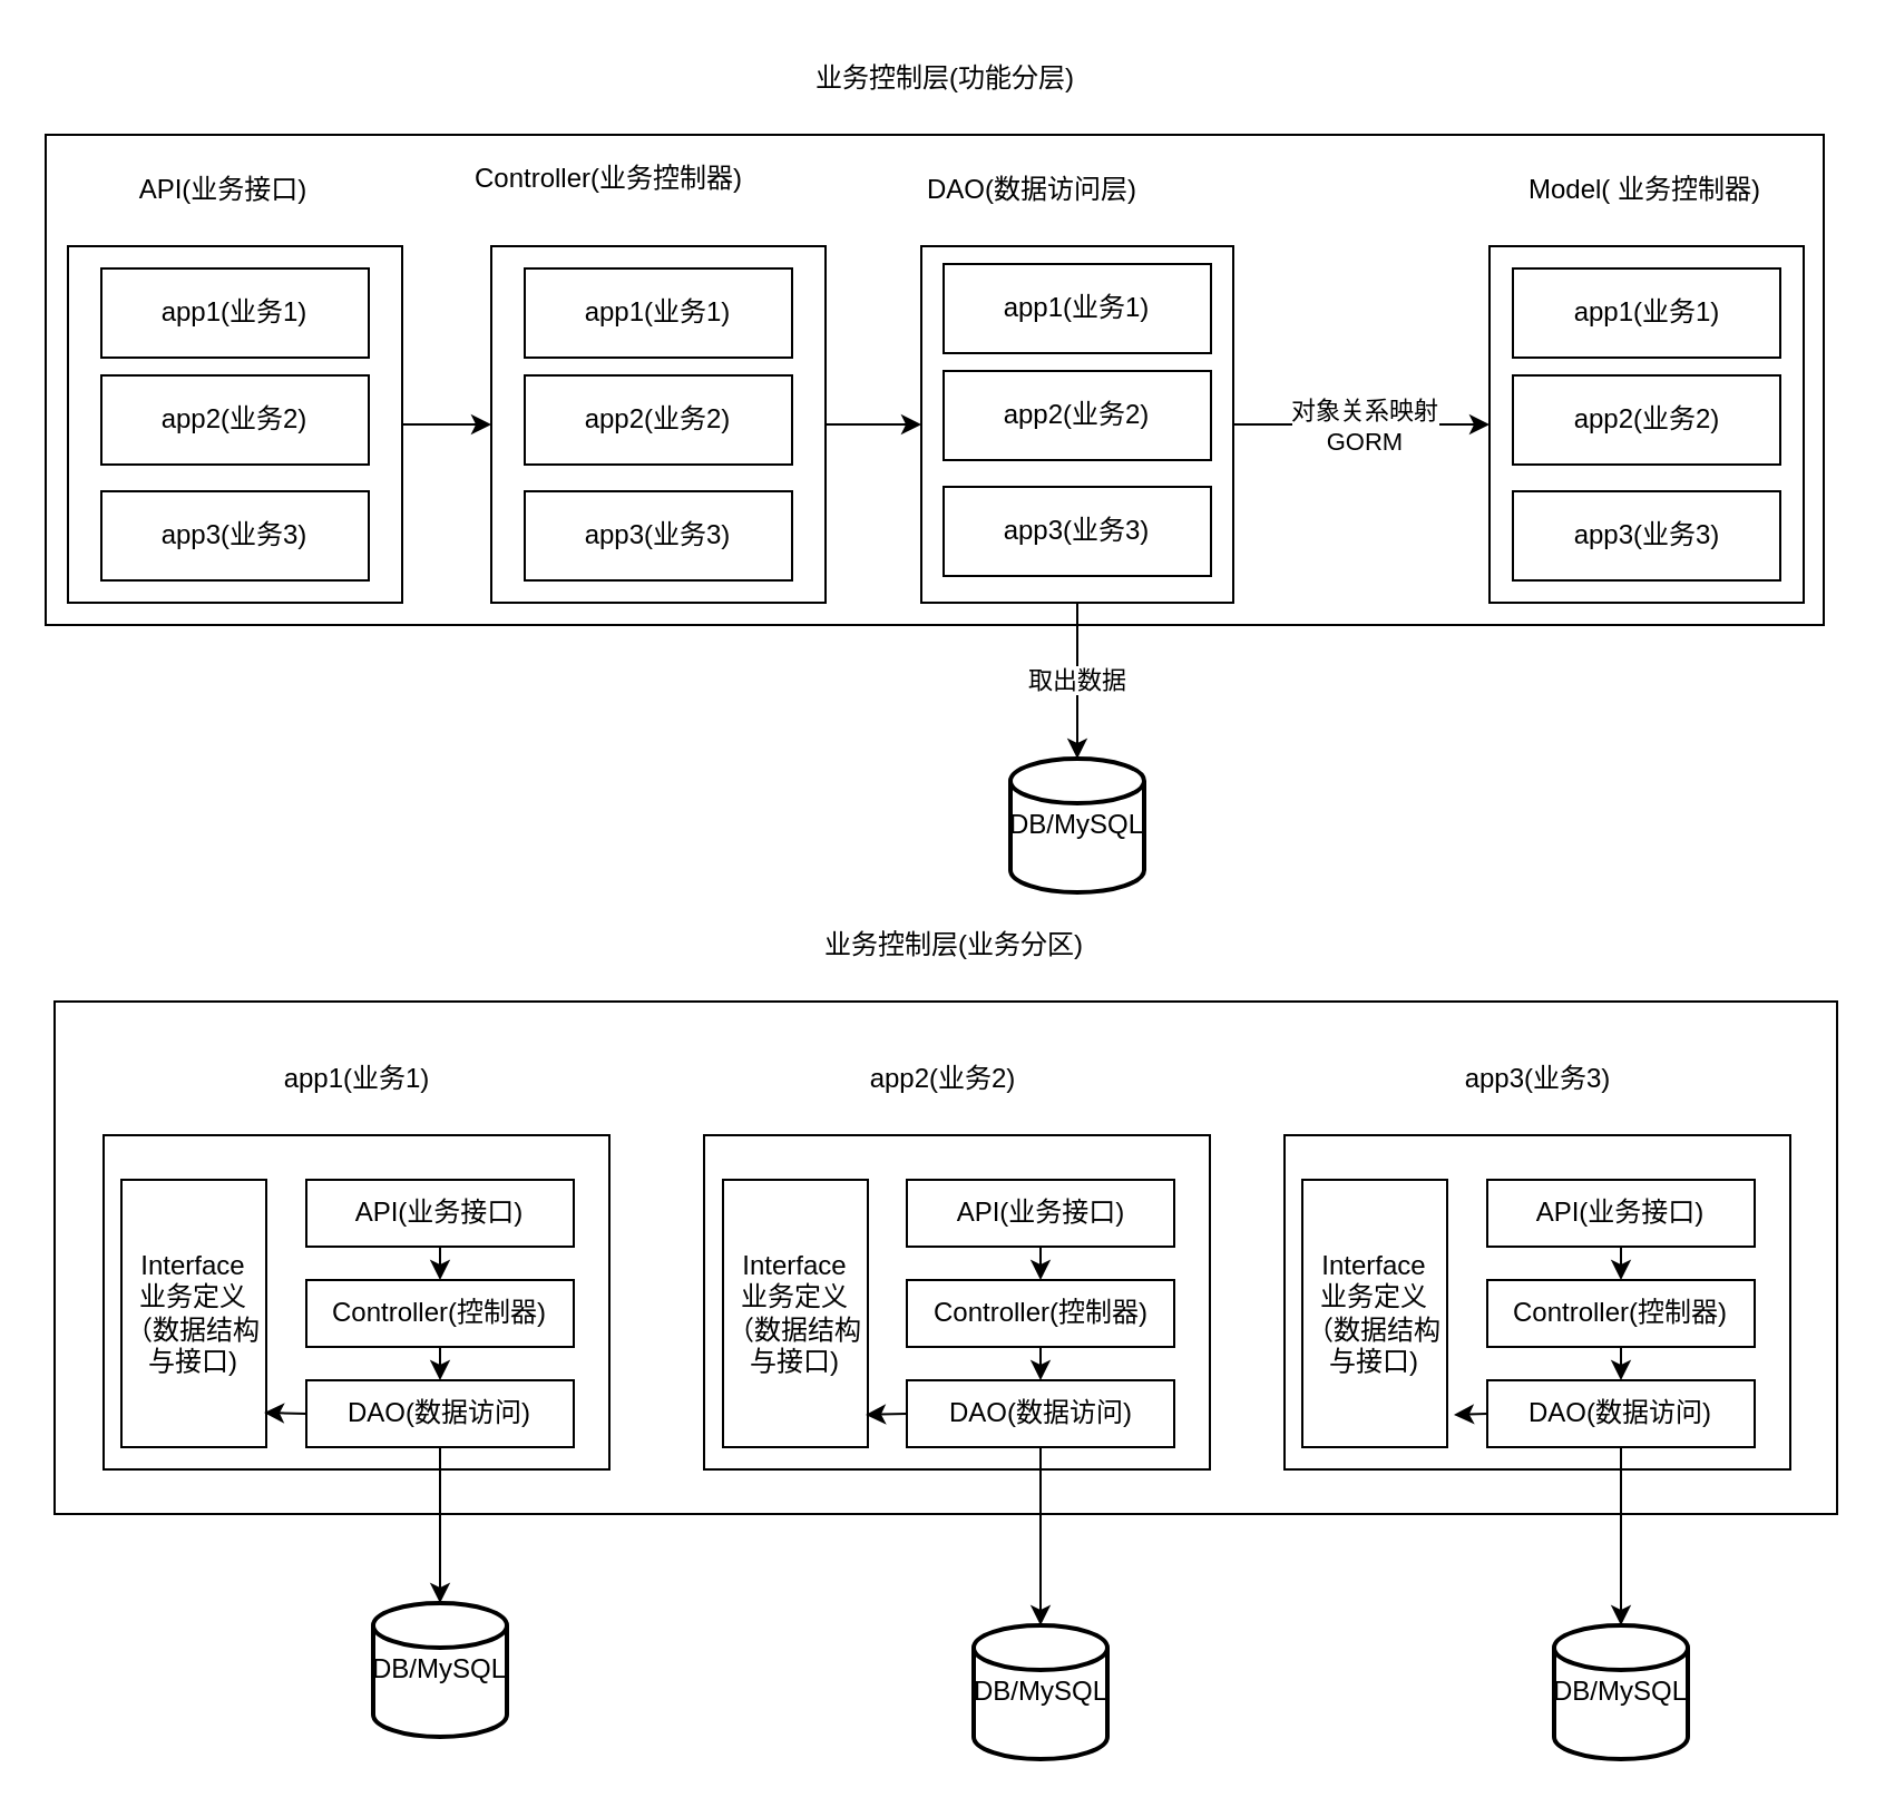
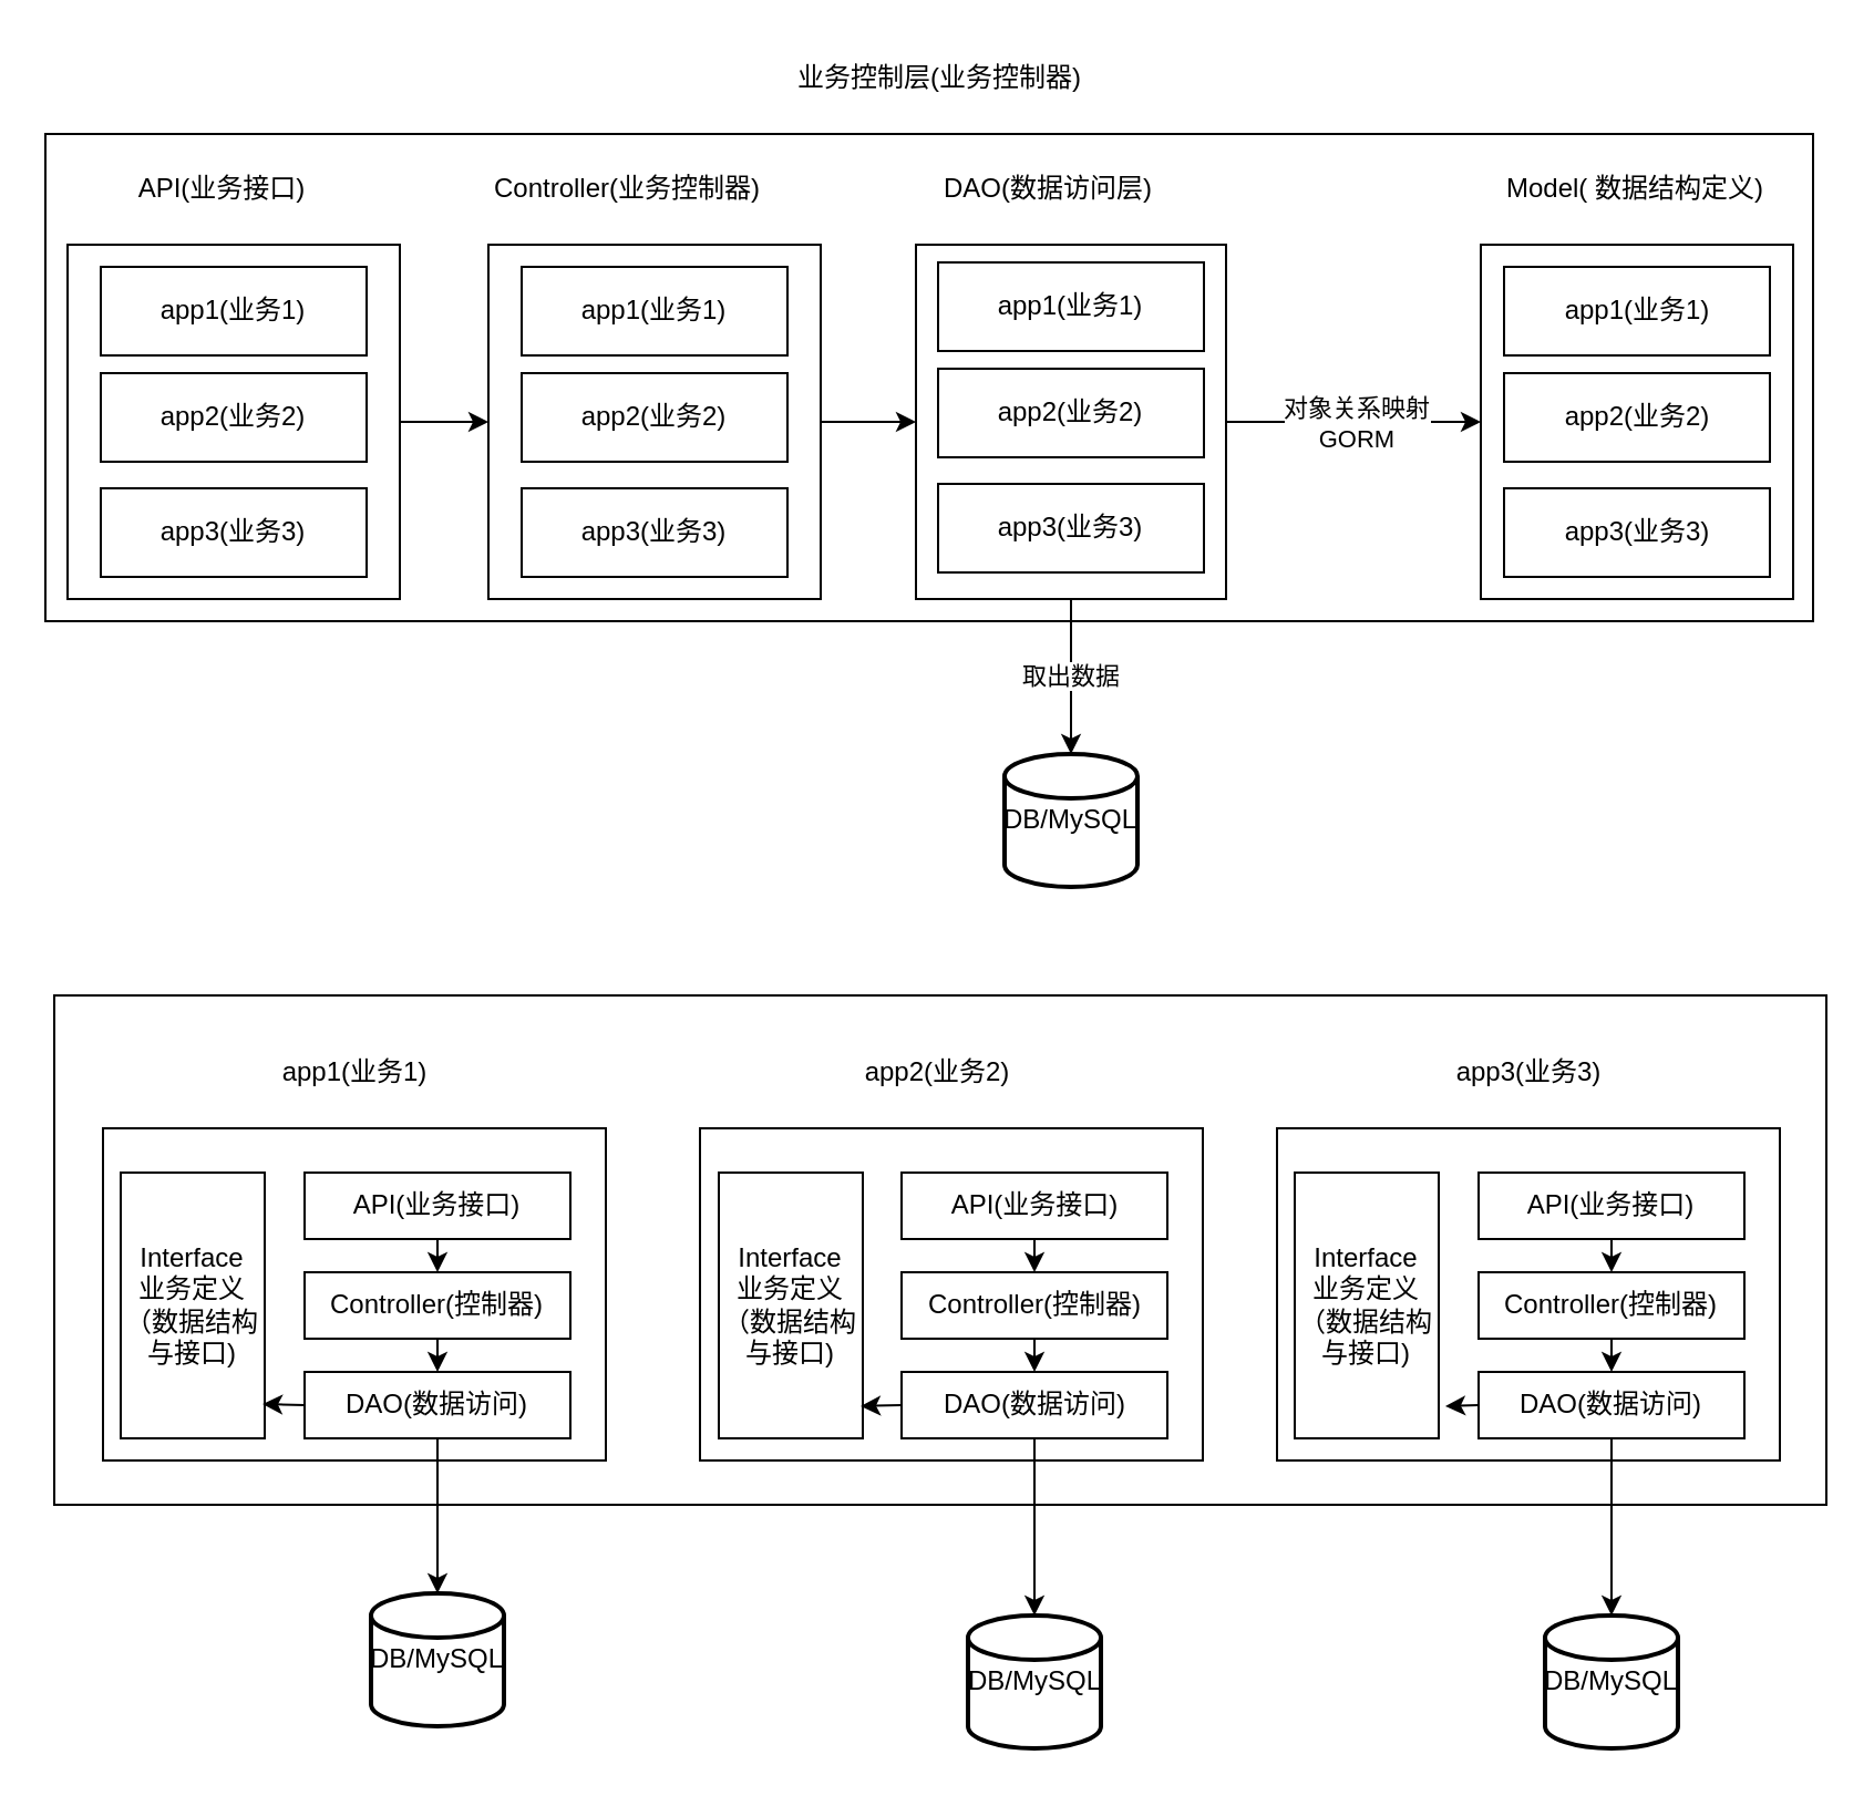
  <mxCell id="0" />
  <mxCell id="1" parent="0" />
- <mxCell id="2" value="业务控制层(功能分层)" style="text;html=1;strokeColor=none;fillColor=none;align=center;verticalAlign=middle;whiteSpace=wrap;rounded=0;" parent="1" vertex="1"><mxGeometry x="349" y="20" width="150" height="30" as="geometry" /></mxCell>
+ <mxCell id="2" value="业务控制层(业务控制器)" style="text;html=1;strokeColor=none;fillColor=none;align=center;verticalAlign=middle;whiteSpace=wrap;rounded=0;" parent="1" vertex="1"><mxGeometry x="349" y="20" width="150" height="30" as="geometry" /></mxCell>
  <mxCell id="3" value="" style="rounded=0;whiteSpace=wrap;html=1;" parent="1" vertex="1"><mxGeometry x="20" y="60" width="798" height="220" as="geometry" /></mxCell>
  <mxCell id="4" style="edgeStyle=none;html=1;exitX=1;exitY=0.5;exitDx=0;exitDy=0;entryX=0;entryY=0.5;entryDx=0;entryDy=0;" edge="1" parent="1" source="5" target="9"><mxGeometry relative="1" as="geometry" /></mxCell>
  <mxCell id="5" value="" style="rounded=0;whiteSpace=wrap;html=1;" parent="1" vertex="1"><mxGeometry x="220" y="110" width="150" height="160" as="geometry" /></mxCell>
  <mxCell id="6" value="取出数据" style="edgeStyle=none;html=1;exitX=0.5;exitY=1;exitDx=0;exitDy=0;" edge="1" parent="1" source="9" target="14"><mxGeometry relative="1" as="geometry" /></mxCell>
  <mxCell id="7" style="edgeStyle=none;html=1;exitX=1;exitY=0.5;exitDx=0;exitDy=0;entryX=0;entryY=0.5;entryDx=0;entryDy=0;" edge="1" parent="1" source="9" target="10"><mxGeometry relative="1" as="geometry" /></mxCell>
  <mxCell id="8" value="对象关系映射&lt;br&gt;GORM" style="edgeLabel;html=1;align=center;verticalAlign=middle;resizable=0;points=[];" vertex="1" connectable="0" parent="7"><mxGeometry x="-0.314" y="1" relative="1" as="geometry"><mxPoint x="19" y="1" as="offset" /></mxGeometry></mxCell>
  <mxCell id="9" value="" style="rounded=0;whiteSpace=wrap;html=1;" parent="1" vertex="1"><mxGeometry x="413" y="110" width="140" height="160" as="geometry" /></mxCell>
  <mxCell id="10" value="" style="rounded=0;whiteSpace=wrap;html=1;" parent="1" vertex="1"><mxGeometry x="668" y="110" width="141" height="160" as="geometry" /></mxCell>
- <mxCell id="11" value="DAO(数据访问层)" style="text;html=1;strokeColor=none;fillColor=none;align=center;verticalAlign=middle;whiteSpace=wrap;rounded=0;" vertex="1" parent="1"><mxGeometry x="408" y="70" width="110" height="30" as="geometry" /></mxCell>
- <mxCell id="12" value="Controller(业务控制器)" style="text;html=1;strokeColor=none;fillColor=none;align=center;verticalAlign=middle;whiteSpace=wrap;rounded=0;" vertex="1" parent="1"><mxGeometry x="203" y="65" width="140" height="30" as="geometry" /></mxCell>
- <mxCell id="13" value="Model( 业务控制器)" style="text;html=1;strokeColor=none;fillColor=none;align=center;verticalAlign=middle;whiteSpace=wrap;rounded=0;" vertex="1" parent="1"><mxGeometry x="668" y="70" width="140" height="30" as="geometry" /></mxCell>
+ <mxCell id="11" value="DAO(数据访问层)" style="text;html=1;strokeColor=none;fillColor=none;align=center;verticalAlign=middle;whiteSpace=wrap;rounded=0;" vertex="1" parent="1"><mxGeometry x="418" y="70" width="110" height="30" as="geometry" /></mxCell>
+ <mxCell id="12" value="Controller(业务控制器)" style="text;html=1;strokeColor=none;fillColor=none;align=center;verticalAlign=middle;whiteSpace=wrap;rounded=0;" vertex="1" parent="1"><mxGeometry x="213" y="70" width="140" height="30" as="geometry" /></mxCell>
+ <mxCell id="13" value="Model( 数据结构定义)" style="text;html=1;strokeColor=none;fillColor=none;align=center;verticalAlign=middle;whiteSpace=wrap;rounded=0;" vertex="1" parent="1"><mxGeometry x="668" y="70" width="140" height="30" as="geometry" /></mxCell>
  <mxCell id="14" value="DB/MySQL" style="strokeWidth=2;html=1;shape=mxgraph.flowchart.database;whiteSpace=wrap;" vertex="1" parent="1"><mxGeometry x="453" y="340" width="60" height="60" as="geometry" /></mxCell>
  <mxCell id="15" value="app1(业务1)" style="rounded=0;whiteSpace=wrap;html=1;" vertex="1" parent="1"><mxGeometry x="235" y="120" width="120" height="40" as="geometry" /></mxCell>
  <mxCell id="16" value="app2(业务2)" style="rounded=0;whiteSpace=wrap;html=1;" vertex="1" parent="1"><mxGeometry x="235" y="168" width="120" height="40" as="geometry" /></mxCell>
  <mxCell id="17" value="app3(业务3)" style="rounded=0;whiteSpace=wrap;html=1;" vertex="1" parent="1"><mxGeometry x="235" y="220" width="120" height="40" as="geometry" /></mxCell>
  <mxCell id="18" value="app1(业务1)" style="rounded=0;whiteSpace=wrap;html=1;" vertex="1" parent="1"><mxGeometry x="423" y="118" width="120" height="40" as="geometry" /></mxCell>
  <mxCell id="19" value="app2(业务2)" style="rounded=0;whiteSpace=wrap;html=1;" vertex="1" parent="1"><mxGeometry x="423" y="166" width="120" height="40" as="geometry" /></mxCell>
  <mxCell id="20" value="app3(业务3)" style="rounded=0;whiteSpace=wrap;html=1;" vertex="1" parent="1"><mxGeometry x="423" y="218" width="120" height="40" as="geometry" /></mxCell>
  <mxCell id="21" value="app1(业务1)" style="rounded=0;whiteSpace=wrap;html=1;" vertex="1" parent="1"><mxGeometry x="678.5" y="120" width="120" height="40" as="geometry" /></mxCell>
  <mxCell id="22" value="app2(业务2)" style="rounded=0;whiteSpace=wrap;html=1;" vertex="1" parent="1"><mxGeometry x="678.5" y="168" width="120" height="40" as="geometry" /></mxCell>
  <mxCell id="23" value="app3(业务3)" style="rounded=0;whiteSpace=wrap;html=1;" vertex="1" parent="1"><mxGeometry x="678.5" y="220" width="120" height="40" as="geometry" /></mxCell>
- <mxCell id="24" value="业务控制层(业务分区)" style="text;html=1;strokeColor=none;fillColor=none;align=center;verticalAlign=middle;whiteSpace=wrap;rounded=0;" vertex="1" parent="1"><mxGeometry x="353" y="409" width="150" height="30" as="geometry" /></mxCell>
  <mxCell id="25" value="" style="rounded=0;whiteSpace=wrap;html=1;" vertex="1" parent="1"><mxGeometry x="24" y="449" width="800" height="230" as="geometry" /></mxCell>
  <mxCell id="26" value="" style="rounded=0;whiteSpace=wrap;html=1;" vertex="1" parent="1"><mxGeometry x="46" y="509" width="227" height="150" as="geometry" /></mxCell>
  <mxCell id="27" value="app2(业务2)" style="text;html=1;strokeColor=none;fillColor=none;align=center;verticalAlign=middle;whiteSpace=wrap;rounded=0;" vertex="1" parent="1"><mxGeometry x="368" y="469" width="110" height="30" as="geometry" /></mxCell>
  <mxCell id="28" value="app1(业务1)" style="text;html=1;strokeColor=none;fillColor=none;align=center;verticalAlign=middle;whiteSpace=wrap;rounded=0;" vertex="1" parent="1"><mxGeometry x="89.5" y="469" width="140" height="30" as="geometry" /></mxCell>
  <mxCell id="29" value="app3(业务3)" style="text;html=1;strokeColor=none;fillColor=none;align=center;verticalAlign=middle;whiteSpace=wrap;rounded=0;" vertex="1" parent="1"><mxGeometry x="619.5" y="469" width="140" height="30" as="geometry" /></mxCell>
  <mxCell id="30" value="DB/MySQL" style="strokeWidth=2;html=1;shape=mxgraph.flowchart.database;whiteSpace=wrap;" vertex="1" parent="1"><mxGeometry x="167" y="719" width="60" height="60" as="geometry" /></mxCell>
  <mxCell id="31" style="edgeStyle=none;html=1;exitX=0.5;exitY=1;exitDx=0;exitDy=0;entryX=0.5;entryY=0;entryDx=0;entryDy=0;" edge="1" parent="1" source="32" target="46"><mxGeometry relative="1" as="geometry" /></mxCell>
  <mxCell id="32" value="Controller(控制器)" style="rounded=0;whiteSpace=wrap;html=1;" vertex="1" parent="1"><mxGeometry x="137" y="574" width="120" height="30" as="geometry" /></mxCell>
  <mxCell id="33" value="Interface&lt;br&gt;业务定义&lt;br&gt;（数据结构与接口)" style="rounded=0;whiteSpace=wrap;html=1;" vertex="1" parent="1"><mxGeometry x="54" y="529" width="65" height="120" as="geometry" /></mxCell>
  <mxCell id="34" value="DB/MySQL" style="strokeWidth=2;html=1;shape=mxgraph.flowchart.database;whiteSpace=wrap;" vertex="1" parent="1"><mxGeometry x="436.5" y="729" width="60" height="60" as="geometry" /></mxCell>
  <mxCell id="35" value="DB/MySQL" style="strokeWidth=2;html=1;shape=mxgraph.flowchart.database;whiteSpace=wrap;" vertex="1" parent="1"><mxGeometry x="697" y="729" width="60" height="60" as="geometry" /></mxCell>
  <mxCell id="36" style="edgeStyle=none;html=1;exitX=1;exitY=0.5;exitDx=0;exitDy=0;entryX=0;entryY=0.5;entryDx=0;entryDy=0;" edge="1" parent="1" source="37" target="5"><mxGeometry relative="1" as="geometry" /></mxCell>
  <mxCell id="37" value="" style="rounded=0;whiteSpace=wrap;html=1;" vertex="1" parent="1"><mxGeometry x="30" y="110" width="150" height="160" as="geometry" /></mxCell>
  <mxCell id="38" value="API(业务接口)" style="text;html=1;strokeColor=none;fillColor=none;align=center;verticalAlign=middle;whiteSpace=wrap;rounded=0;" vertex="1" parent="1"><mxGeometry x="30" y="70" width="140" height="30" as="geometry" /></mxCell>
  <mxCell id="39" value="app1(业务1)" style="rounded=0;whiteSpace=wrap;html=1;" vertex="1" parent="1"><mxGeometry x="45" y="120" width="120" height="40" as="geometry" /></mxCell>
  <mxCell id="40" value="app2(业务2)" style="rounded=0;whiteSpace=wrap;html=1;" vertex="1" parent="1"><mxGeometry x="45" y="168" width="120" height="40" as="geometry" /></mxCell>
  <mxCell id="41" value="app3(业务3)" style="rounded=0;whiteSpace=wrap;html=1;" vertex="1" parent="1"><mxGeometry x="45" y="220" width="120" height="40" as="geometry" /></mxCell>
  <mxCell id="42" style="edgeStyle=none;html=1;exitX=0.5;exitY=1;exitDx=0;exitDy=0;entryX=0.5;entryY=0;entryDx=0;entryDy=0;" edge="1" parent="1" source="43" target="32"><mxGeometry relative="1" as="geometry" /></mxCell>
  <mxCell id="43" value="API(业务接口)" style="rounded=0;whiteSpace=wrap;html=1;" vertex="1" parent="1"><mxGeometry x="137" y="529" width="120" height="30" as="geometry" /></mxCell>
  <mxCell id="44" style="edgeStyle=none;html=1;exitX=0.5;exitY=1;exitDx=0;exitDy=0;" edge="1" parent="1" source="46" target="30"><mxGeometry relative="1" as="geometry" /></mxCell>
  <mxCell id="45" style="edgeStyle=none;html=1;exitX=0;exitY=0.5;exitDx=0;exitDy=0;entryX=0.985;entryY=0.871;entryDx=0;entryDy=0;entryPerimeter=0;" edge="1" parent="1" source="46" target="33"><mxGeometry relative="1" as="geometry" /></mxCell>
  <mxCell id="46" value="DAO(数据访问)" style="rounded=0;whiteSpace=wrap;html=1;" vertex="1" parent="1"><mxGeometry x="137" y="619" width="120" height="30" as="geometry" /></mxCell>
  <mxCell id="47" value="" style="rounded=0;whiteSpace=wrap;html=1;" vertex="1" parent="1"><mxGeometry x="315.5" y="509" width="227" height="150" as="geometry" /></mxCell>
  <mxCell id="48" style="edgeStyle=none;html=1;exitX=0.5;exitY=1;exitDx=0;exitDy=0;entryX=0.5;entryY=0;entryDx=0;entryDy=0;" edge="1" parent="1" source="49" target="55"><mxGeometry relative="1" as="geometry" /></mxCell>
  <mxCell id="49" value="Controller(控制器)" style="rounded=0;whiteSpace=wrap;html=1;" vertex="1" parent="1"><mxGeometry x="406.5" y="574" width="120" height="30" as="geometry" /></mxCell>
  <mxCell id="50" value="Interface&lt;br&gt;业务定义&lt;br&gt;（数据结构与接口)" style="rounded=0;whiteSpace=wrap;html=1;" vertex="1" parent="1"><mxGeometry x="324" y="529" width="65" height="120" as="geometry" /></mxCell>
  <mxCell id="51" style="edgeStyle=none;html=1;exitX=0.5;exitY=1;exitDx=0;exitDy=0;entryX=0.5;entryY=0;entryDx=0;entryDy=0;" edge="1" parent="1" source="52" target="49"><mxGeometry relative="1" as="geometry" /></mxCell>
  <mxCell id="52" value="API(业务接口)" style="rounded=0;whiteSpace=wrap;html=1;" vertex="1" parent="1"><mxGeometry x="406.5" y="529" width="120" height="30" as="geometry" /></mxCell>
  <mxCell id="53" style="edgeStyle=none;html=1;exitX=0.5;exitY=1;exitDx=0;exitDy=0;entryX=0.5;entryY=0;entryDx=0;entryDy=0;entryPerimeter=0;" edge="1" parent="1" source="55" target="34"><mxGeometry relative="1" as="geometry" /></mxCell>
  <mxCell id="54" style="edgeStyle=none;html=1;exitX=0;exitY=0.5;exitDx=0;exitDy=0;entryX=0.985;entryY=0.879;entryDx=0;entryDy=0;entryPerimeter=0;" edge="1" parent="1" source="55" target="50"><mxGeometry relative="1" as="geometry" /></mxCell>
  <mxCell id="55" value="DAO(数据访问)" style="rounded=0;whiteSpace=wrap;html=1;" vertex="1" parent="1"><mxGeometry x="406.5" y="619" width="120" height="30" as="geometry" /></mxCell>
  <mxCell id="56" value="" style="rounded=0;whiteSpace=wrap;html=1;" vertex="1" parent="1"><mxGeometry x="576" y="509" width="227" height="150" as="geometry" /></mxCell>
  <mxCell id="57" style="edgeStyle=none;html=1;exitX=0.5;exitY=1;exitDx=0;exitDy=0;entryX=0.5;entryY=0;entryDx=0;entryDy=0;" edge="1" parent="1" source="58" target="64"><mxGeometry relative="1" as="geometry" /></mxCell>
  <mxCell id="58" value="Controller(控制器)" style="rounded=0;whiteSpace=wrap;html=1;" vertex="1" parent="1"><mxGeometry x="667" y="574" width="120" height="30" as="geometry" /></mxCell>
  <mxCell id="59" value="Interface&lt;br&gt;业务定义&lt;br&gt;（数据结构与接口)" style="rounded=0;whiteSpace=wrap;html=1;" vertex="1" parent="1"><mxGeometry x="584" y="529" width="65" height="120" as="geometry" /></mxCell>
  <mxCell id="60" style="edgeStyle=none;html=1;exitX=0.5;exitY=1;exitDx=0;exitDy=0;entryX=0.5;entryY=0;entryDx=0;entryDy=0;" edge="1" parent="1" source="61" target="58"><mxGeometry relative="1" as="geometry" /></mxCell>
  <mxCell id="61" value="API(业务接口)" style="rounded=0;whiteSpace=wrap;html=1;" vertex="1" parent="1"><mxGeometry x="667" y="529" width="120" height="30" as="geometry" /></mxCell>
  <mxCell id="62" style="edgeStyle=none;html=1;exitX=0.5;exitY=1;exitDx=0;exitDy=0;entryX=0.5;entryY=0;entryDx=0;entryDy=0;entryPerimeter=0;" edge="1" parent="1" source="64" target="35"><mxGeometry relative="1" as="geometry" /></mxCell>
  <mxCell id="63" style="edgeStyle=none;html=1;exitX=0;exitY=0.5;exitDx=0;exitDy=0;entryX=1.046;entryY=0.879;entryDx=0;entryDy=0;entryPerimeter=0;" edge="1" parent="1" source="64" target="59"><mxGeometry relative="1" as="geometry" /></mxCell>
  <mxCell id="64" value="DAO(数据访问)" style="rounded=0;whiteSpace=wrap;html=1;" vertex="1" parent="1"><mxGeometry x="667" y="619" width="120" height="30" as="geometry" /></mxCell>
